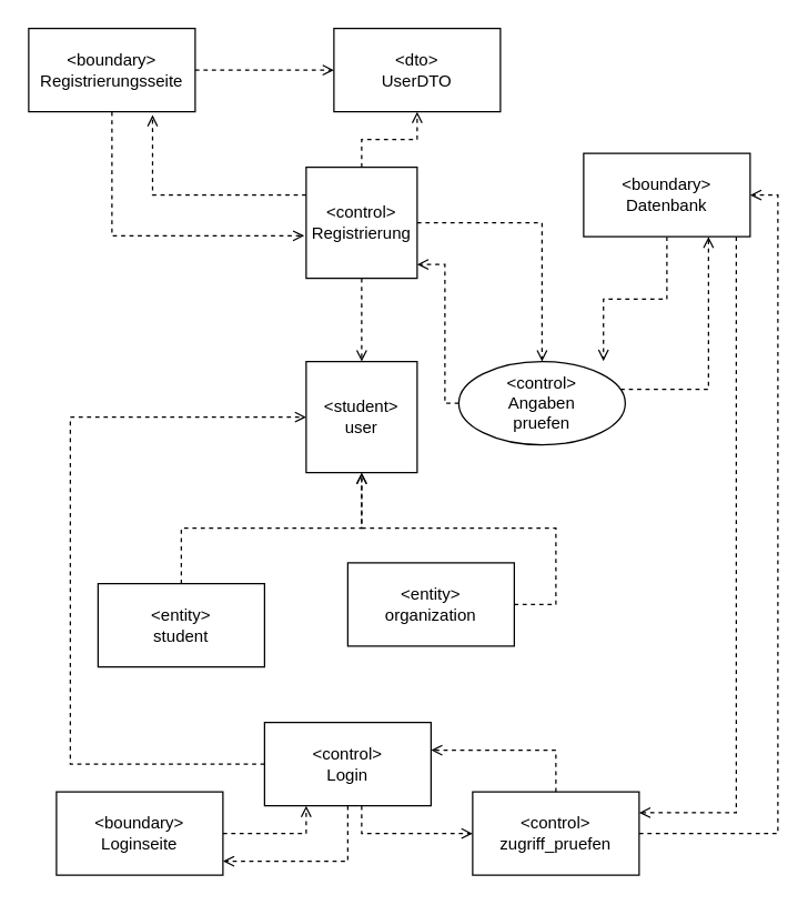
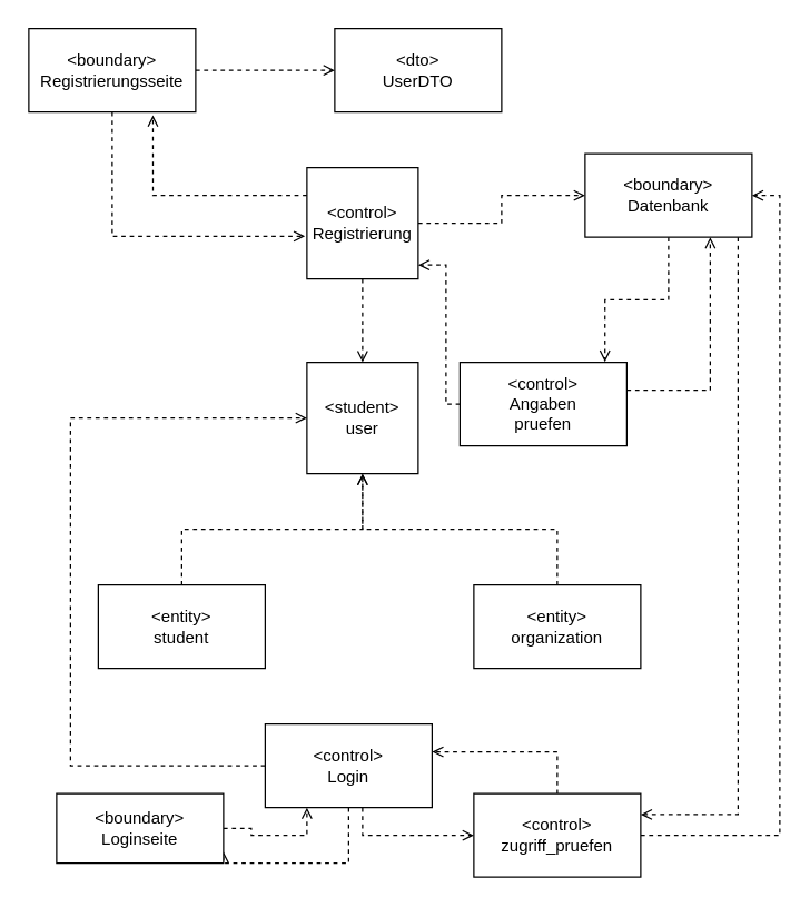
  <mxCell id="0" />
  <mxCell id="1" parent="0" />
  <mxCell id="2" style="edgeStyle=orthogonalEdgeStyle;rounded=0;orthogonalLoop=1;jettySize=auto;html=1;entryX=0.5;entryY=0;entryDx=0;entryDy=0;dashed=1;endArrow=open;endFill=0;" edge="1" parent="1" source="6" target="7"><mxGeometry relative="1" as="geometry" /></mxCell>
- <mxCell id="3" style="edgeStyle=orthogonalEdgeStyle;rounded=0;orthogonalLoop=1;jettySize=auto;html=1;entryX=0.5;entryY=0;entryDx=0;entryDy=0;dashed=1;endArrow=open;endFill=0;" edge="1" parent="1" source="6" target="14"><mxGeometry relative="1" as="geometry" /></mxCell>
- <mxCell id="4" style="edgeStyle=orthogonalEdgeStyle;rounded=0;orthogonalLoop=1;jettySize=auto;html=1;entryX=0.5;entryY=1;entryDx=0;entryDy=0;dashed=1;endArrow=open;endFill=0;" edge="1" parent="1" source="6" target="18"><mxGeometry relative="1" as="geometry" /></mxCell>
+ <mxCell id="4" style="edgeStyle=orthogonalEdgeStyle;rounded=0;orthogonalLoop=1;jettySize=auto;html=1;dashed=1;endArrow=open;endFill=0;" edge="1" parent="1" source="6" target="17"><mxGeometry relative="1" as="geometry" /></mxCell>
  <mxCell id="5" style="edgeStyle=orthogonalEdgeStyle;rounded=0;orthogonalLoop=1;jettySize=auto;html=1;dashed=1;endArrow=open;endFill=0;entryX=0.744;entryY=1.039;entryDx=0;entryDy=0;entryPerimeter=0;" edge="1" parent="1" source="6" target="21"><mxGeometry relative="1" as="geometry"><mxPoint x="100" y="160" as="targetPoint" /><Array as="points"><mxPoint x="109" y="140" /></Array></mxGeometry></mxCell>
  <mxCell id="6" value="&lt;div&gt;&amp;lt;control&amp;gt;&lt;/div&gt;&lt;div&gt;Registrierung&lt;br&gt;&lt;/div&gt;" style="whiteSpace=wrap;html=1;aspect=fixed;" vertex="1" parent="1"><mxGeometry x="220" y="120" width="80" height="80" as="geometry" /></mxCell>
  <mxCell id="7" value="&lt;div&gt;&amp;lt;student&amp;gt;&lt;/div&gt;&lt;div&gt;user&lt;br&gt;&lt;/div&gt;" style="whiteSpace=wrap;html=1;aspect=fixed;" vertex="1" parent="1"><mxGeometry x="220" y="260" width="80" height="80" as="geometry" /></mxCell>
  <mxCell id="8" style="edgeStyle=orthogonalEdgeStyle;rounded=0;orthogonalLoop=1;jettySize=auto;html=1;dashed=1;endArrow=open;endFill=0;" edge="1" parent="1" source="9"><mxGeometry relative="1" as="geometry"><mxPoint x="260" y="340" as="targetPoint" /><Array as="points"><mxPoint x="130" y="380" /><mxPoint x="260" y="380" /></Array></mxGeometry></mxCell>
  <mxCell id="9" value="&lt;div&gt;&amp;lt;entity&amp;gt;&lt;/div&gt;&lt;div&gt;student&lt;br&gt;&lt;/div&gt;" style="whiteSpace=wrap;html=1;" vertex="1" parent="1"><mxGeometry x="70" y="420" width="120" height="60" as="geometry" /></mxCell>
  <mxCell id="10" style="edgeStyle=orthogonalEdgeStyle;rounded=0;orthogonalLoop=1;jettySize=auto;html=1;entryX=0.5;entryY=1;entryDx=0;entryDy=0;dashed=1;endArrow=open;endFill=0;" edge="1" parent="1" source="11" target="7"><mxGeometry relative="1" as="geometry"><Array as="points"><mxPoint x="400" y="380" /><mxPoint x="260" y="380" /></Array></mxGeometry></mxCell>
- <mxCell id="11" value="&lt;div&gt;&amp;lt;entity&amp;gt;&lt;/div&gt;&lt;span class=&quot;module__title__link&quot;&gt;organization&lt;/span&gt;" style="whiteSpace=wrap;html=1;" vertex="1" parent="1"><mxGeometry x="250" y="405" width="120" height="60" as="geometry" /></mxCell>
+ <mxCell id="11" value="&lt;div&gt;&amp;lt;entity&amp;gt;&lt;/div&gt;&lt;span class=&quot;module__title__link&quot;&gt;organization&lt;/span&gt;" style="whiteSpace=wrap;html=1;" vertex="1" parent="1"><mxGeometry x="340" y="420" width="120" height="60" as="geometry" /></mxCell>
  <mxCell id="12" style="edgeStyle=orthogonalEdgeStyle;rounded=0;orthogonalLoop=1;jettySize=auto;html=1;dashed=1;endArrow=open;endFill=0;" edge="1" parent="1" source="14"><mxGeometry relative="1" as="geometry"><mxPoint x="300" y="190" as="targetPoint" /><Array as="points"><mxPoint x="320" y="290" /><mxPoint x="320" y="190" /><mxPoint x="301" y="190" /></Array></mxGeometry></mxCell>
  <mxCell id="13" style="edgeStyle=orthogonalEdgeStyle;rounded=0;orthogonalLoop=1;jettySize=auto;html=1;dashed=1;endArrow=open;endFill=0;entryX=0.75;entryY=1;entryDx=0;entryDy=0;" edge="1" parent="1" source="14" target="17"><mxGeometry relative="1" as="geometry"><mxPoint x="540" y="170" as="targetPoint" /><Array as="points"><mxPoint x="510" y="280" /></Array></mxGeometry></mxCell>
- <mxCell id="14" value="&lt;div&gt;&amp;lt;control&amp;gt;&lt;/div&gt;&lt;div&gt;Angaben&lt;br&gt;&lt;/div&gt;pruefen" style="ellipse;whiteSpace=wrap;html=1;" vertex="1" parent="1"><mxGeometry x="330" y="260" width="120" height="60" as="geometry" /></mxCell>
+ <mxCell id="14" value="&lt;div&gt;&amp;lt;control&amp;gt;&lt;/div&gt;&lt;div&gt;Angaben&lt;br&gt;&lt;/div&gt;pruefen" style="whiteSpace=wrap;html=1;" vertex="1" parent="1"><mxGeometry x="330" y="260" width="120" height="60" as="geometry" /></mxCell>
  <mxCell id="15" style="edgeStyle=orthogonalEdgeStyle;rounded=0;orthogonalLoop=1;jettySize=auto;html=1;entryX=0.869;entryY=-0.006;entryDx=0;entryDy=0;entryPerimeter=0;dashed=1;endArrow=open;endFill=0;" edge="1" parent="1" source="17" target="14"><mxGeometry relative="1" as="geometry" /></mxCell>
  <mxCell id="16" style="edgeStyle=orthogonalEdgeStyle;rounded=0;orthogonalLoop=1;jettySize=auto;html=1;entryX=1;entryY=0.25;entryDx=0;entryDy=0;dashed=1;endArrow=open;endFill=0;" edge="1" parent="1" source="17" target="30"><mxGeometry relative="1" as="geometry"><Array as="points"><mxPoint x="530" y="585" /></Array></mxGeometry></mxCell>
  <mxCell id="17" value="&lt;div&gt;&amp;lt;boundary&amp;gt;&lt;/div&gt;&lt;div&gt;Datenbank&lt;br&gt;&lt;/div&gt;" style="whiteSpace=wrap;html=1;" vertex="1" parent="1"><mxGeometry x="420" y="110" width="120" height="60" as="geometry" /></mxCell>
  <mxCell id="18" value="&lt;div&gt;&amp;lt;dto&amp;gt;&lt;/div&gt;&lt;div&gt;UserDTO&lt;br&gt;&lt;/div&gt;" style="whiteSpace=wrap;html=1;" vertex="1" parent="1"><mxGeometry x="240" y="20" width="120" height="60" as="geometry" /></mxCell>
  <mxCell id="19" style="edgeStyle=orthogonalEdgeStyle;rounded=0;orthogonalLoop=1;jettySize=auto;html=1;entryX=0;entryY=0.5;entryDx=0;entryDy=0;dashed=1;endArrow=open;endFill=0;" edge="1" parent="1" source="21" target="18"><mxGeometry relative="1" as="geometry" /></mxCell>
  <mxCell id="20" style="edgeStyle=orthogonalEdgeStyle;rounded=0;orthogonalLoop=1;jettySize=auto;html=1;entryX=-0.017;entryY=0.617;entryDx=0;entryDy=0;entryPerimeter=0;dashed=1;endArrow=open;endFill=0;" edge="1" parent="1" source="21" target="6"><mxGeometry relative="1" as="geometry"><Array as="points"><mxPoint x="80" y="170" /><mxPoint x="219" y="170" /></Array></mxGeometry></mxCell>
  <mxCell id="21" value="&lt;div&gt;&amp;lt;boundary&amp;gt;&lt;br&gt;&lt;/div&gt;&lt;div&gt;Registrierungsseite&lt;/div&gt;" style="whiteSpace=wrap;html=1;" vertex="1" parent="1"><mxGeometry x="20" y="20" width="120" height="60" as="geometry" /></mxCell>
  <mxCell id="22" style="edgeStyle=orthogonalEdgeStyle;rounded=0;orthogonalLoop=1;jettySize=auto;html=1;entryX=0;entryY=0.5;entryDx=0;entryDy=0;dashed=1;endArrow=open;endFill=0;" edge="1" parent="1" source="25" target="7"><mxGeometry relative="1" as="geometry"><Array as="points"><mxPoint x="50" y="550" /><mxPoint x="50" y="300" /></Array></mxGeometry></mxCell>
  <mxCell id="23" style="edgeStyle=orthogonalEdgeStyle;rounded=0;orthogonalLoop=1;jettySize=auto;html=1;entryX=1;entryY=0.833;entryDx=0;entryDy=0;entryPerimeter=0;dashed=1;endArrow=open;endFill=0;" edge="1" parent="1" source="25" target="27"><mxGeometry relative="1" as="geometry"><Array as="points"><mxPoint x="250" y="620" /></Array></mxGeometry></mxCell>
  <mxCell id="24" style="edgeStyle=orthogonalEdgeStyle;rounded=0;orthogonalLoop=1;jettySize=auto;html=1;dashed=1;endArrow=open;endFill=0;entryX=0;entryY=0.5;entryDx=0;entryDy=0;" edge="1" parent="1" source="25" target="30"><mxGeometry relative="1" as="geometry"><mxPoint x="290" y="600" as="targetPoint" /><Array as="points"><mxPoint x="260" y="600" /></Array></mxGeometry></mxCell>
  <mxCell id="25" value="&lt;div&gt;&amp;lt;control&amp;gt;&lt;/div&gt;&lt;div&gt;Login&lt;br&gt;&lt;/div&gt;" style="whiteSpace=wrap;html=1;" vertex="1" parent="1"><mxGeometry x="190" y="520" width="120" height="60" as="geometry" /></mxCell>
  <mxCell id="26" style="edgeStyle=orthogonalEdgeStyle;rounded=0;orthogonalLoop=1;jettySize=auto;html=1;entryX=0.25;entryY=1;entryDx=0;entryDy=0;dashed=1;endArrow=open;endFill=0;" edge="1" parent="1" source="27" target="25"><mxGeometry relative="1" as="geometry" /></mxCell>
- <mxCell id="27" value="&lt;div&gt;&amp;lt;boundary&amp;gt;&lt;/div&gt;&lt;div&gt;Loginseite&lt;br&gt;&lt;/div&gt;" style="whiteSpace=wrap;html=1;" vertex="1" parent="1"><mxGeometry x="40" y="570" width="120" height="60" as="geometry" /></mxCell>
+ <mxCell id="27" value="&lt;div&gt;&amp;lt;boundary&amp;gt;&lt;/div&gt;&lt;div&gt;Loginseite&lt;br&gt;&lt;/div&gt;" style="whiteSpace=wrap;html=1;" vertex="1" parent="1"><mxGeometry x="40" y="570" width="120" height="50" as="geometry" /></mxCell>
  <mxCell id="28" style="edgeStyle=orthogonalEdgeStyle;rounded=0;orthogonalLoop=1;jettySize=auto;html=1;entryX=1;entryY=0.5;entryDx=0;entryDy=0;dashed=1;endArrow=open;endFill=0;" edge="1" parent="1" source="30" target="17"><mxGeometry relative="1" as="geometry"><Array as="points"><mxPoint x="560" y="600" /><mxPoint x="560" y="140" /></Array></mxGeometry></mxCell>
  <mxCell id="29" style="edgeStyle=orthogonalEdgeStyle;rounded=0;orthogonalLoop=1;jettySize=auto;html=1;entryX=1;entryY=0.333;entryDx=0;entryDy=0;entryPerimeter=0;dashed=1;endArrow=open;endFill=0;" edge="1" parent="1" source="30" target="25"><mxGeometry relative="1" as="geometry"><Array as="points"><mxPoint x="400" y="540" /></Array></mxGeometry></mxCell>
  <mxCell id="30" value="&lt;div&gt;&amp;lt;control&amp;gt;&lt;/div&gt;&lt;div&gt;zugriff_pruefen&lt;br&gt;&lt;/div&gt;" style="whiteSpace=wrap;html=1;" vertex="1" parent="1"><mxGeometry x="340" y="570" width="120" height="60" as="geometry" /></mxCell>
